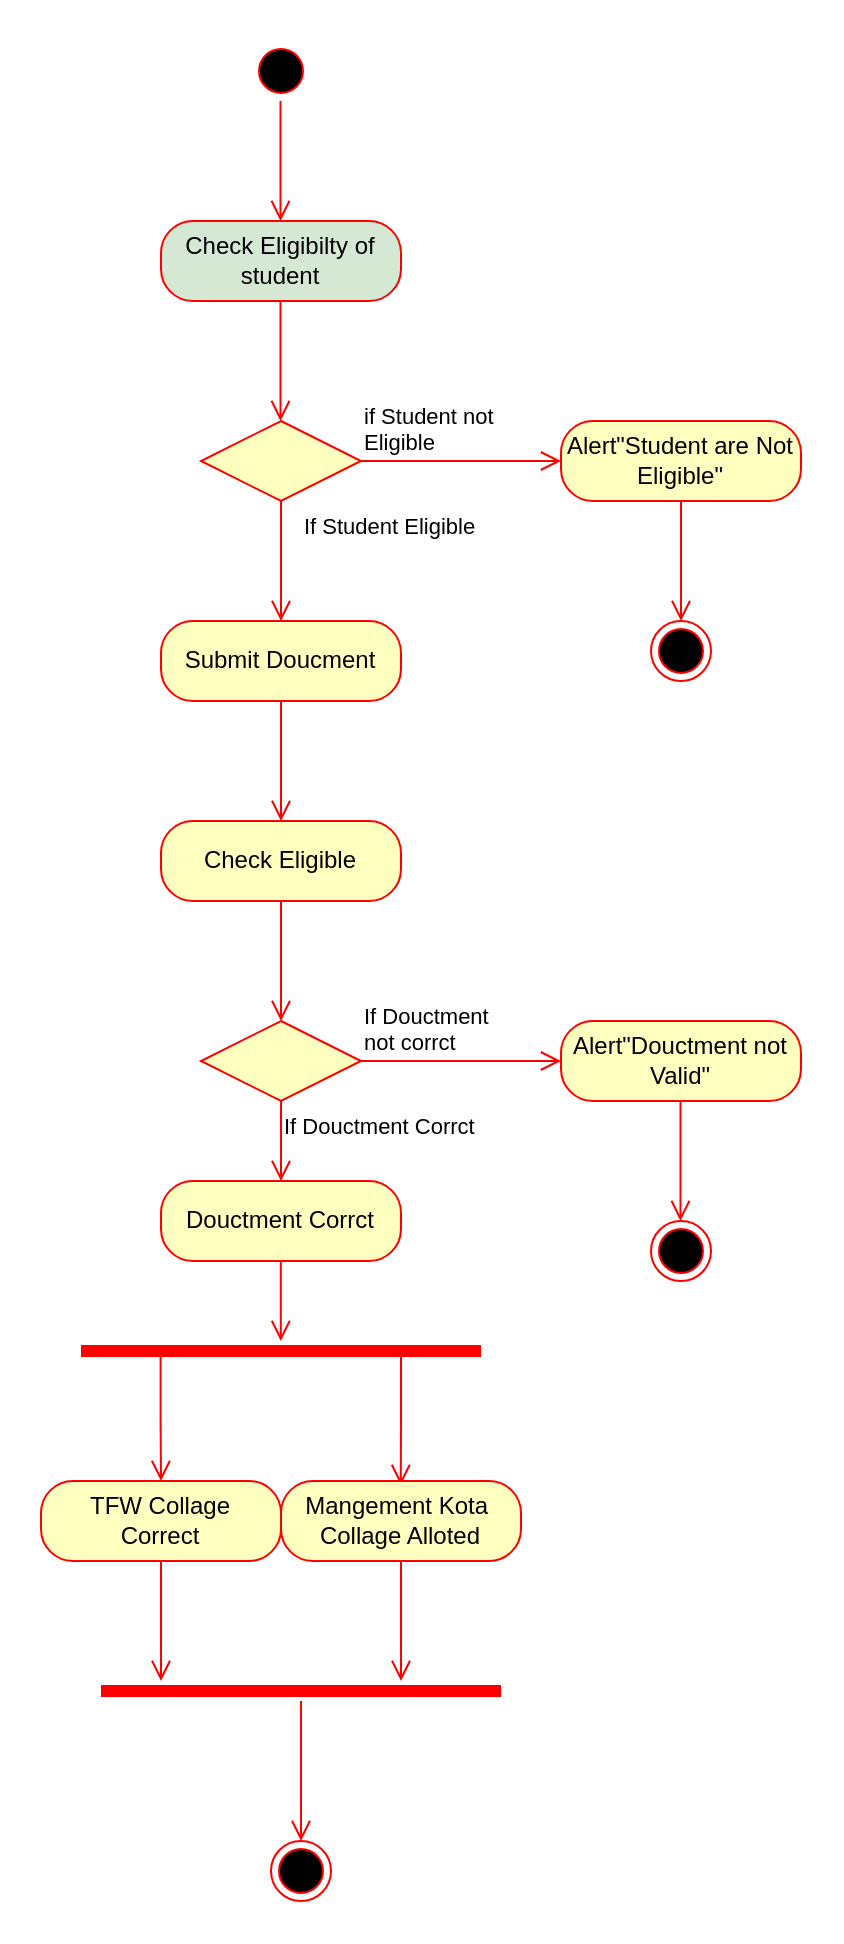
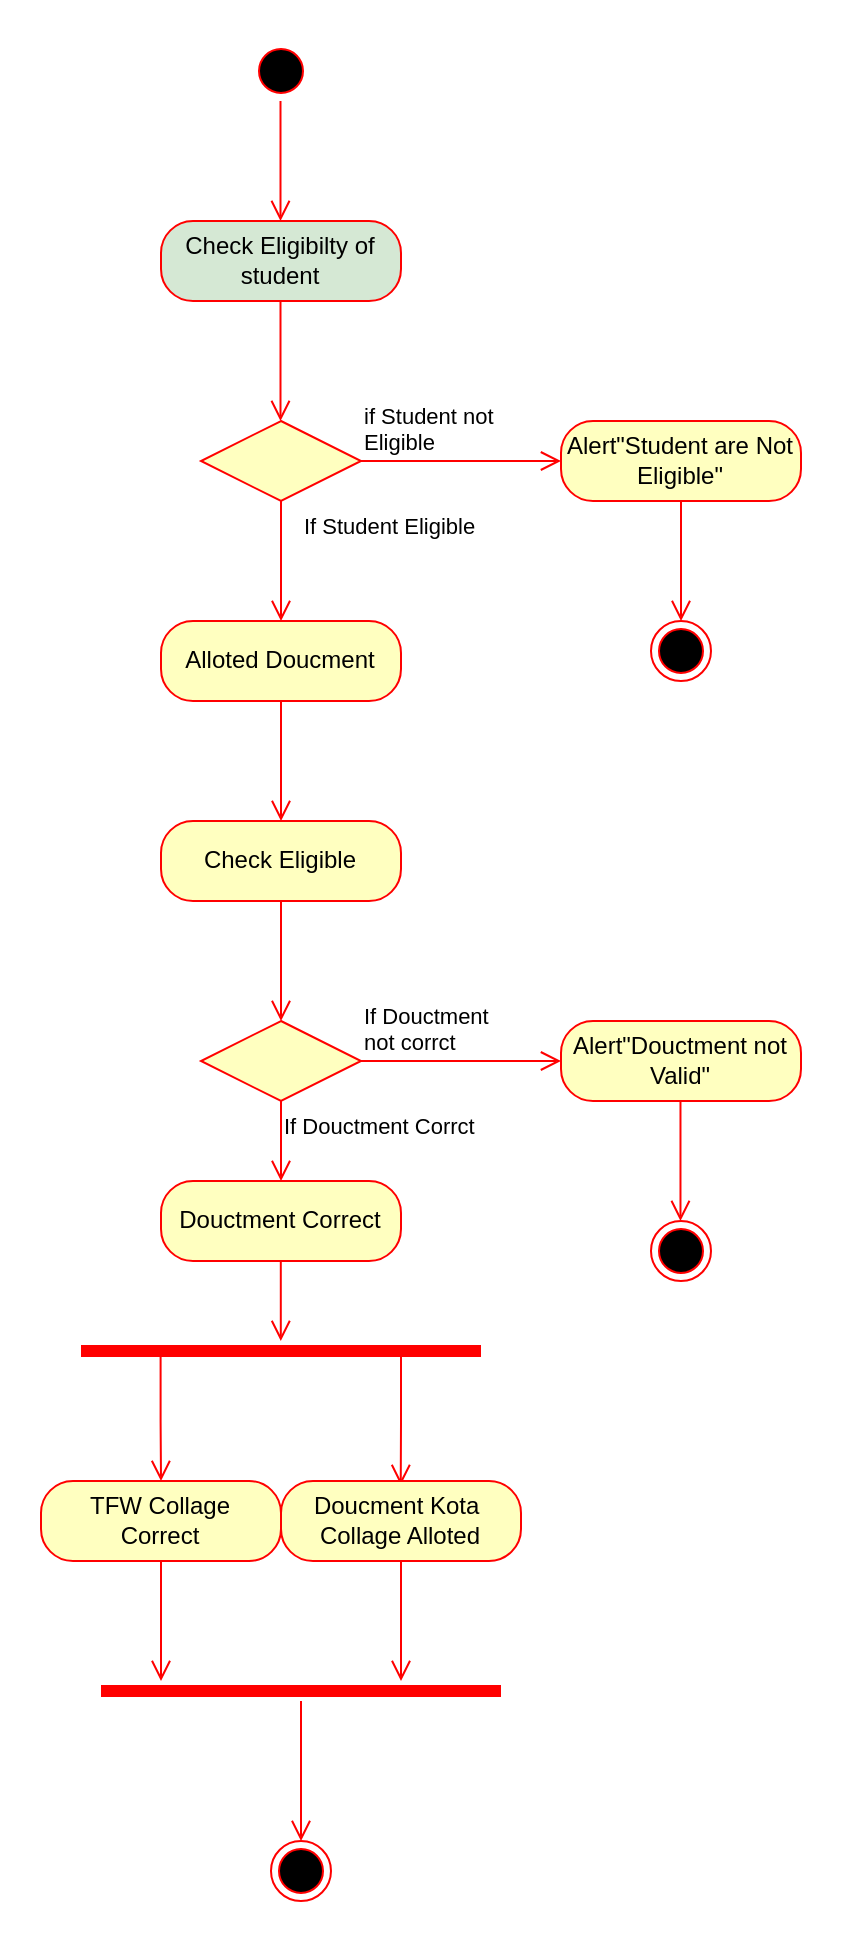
  <mxCell id="0" />
  <mxCell id="1" parent="0" />
  <mxCell id="2" value="" style="ellipse;html=1;shape=startState;fillColor=#000000;strokeColor=#ff0000;" vertex="1" parent="1"><mxGeometry x="125" y="20" width="30" height="30" as="geometry" /></mxCell>
  <mxCell id="3" value="" style="edgeStyle=orthogonalEdgeStyle;html=1;verticalAlign=bottom;endArrow=open;endSize=8;strokeColor=#ff0000;rounded=0;" edge="1" parent="1"><mxGeometry relative="1" as="geometry"><mxPoint x="139.75" y="110" as="targetPoint" /><mxPoint x="139.75" y="50" as="sourcePoint" /></mxGeometry></mxCell>
  <mxCell id="4" value="Check Eligibilty of student" style="rounded=1;whiteSpace=wrap;html=1;arcSize=40;fontColor=#000000;fillColor=#d5e8d4;strokeColor=#ff0000;" vertex="1" parent="1"><mxGeometry x="80" y="110" width="120" height="40" as="geometry" /></mxCell>
  <mxCell id="5" value="" style="edgeStyle=orthogonalEdgeStyle;html=1;verticalAlign=bottom;endArrow=open;endSize=8;strokeColor=#ff0000;rounded=0;" edge="1" parent="1"><mxGeometry relative="1" as="geometry"><mxPoint x="139.75" y="210" as="targetPoint" /><mxPoint x="139.75" y="150" as="sourcePoint" /></mxGeometry></mxCell>
  <mxCell id="6" value="" style="rhombus;whiteSpace=wrap;html=1;fontColor=#000000;fillColor=#ffffc0;strokeColor=#ff0000;" vertex="1" parent="1"><mxGeometry x="100" y="210" width="80" height="40" as="geometry" /></mxCell>
  <mxCell id="7" value="if Student not&lt;br&gt;Eligible" style="edgeStyle=orthogonalEdgeStyle;html=1;align=left;verticalAlign=bottom;endArrow=open;endSize=8;strokeColor=#ff0000;rounded=0;" edge="1" source="6" parent="1"><mxGeometry x="-1" relative="1" as="geometry"><mxPoint x="280" y="230" as="targetPoint" /></mxGeometry></mxCell>
  <mxCell id="8" value="If Student Eligible&lt;br&gt;" style="edgeStyle=orthogonalEdgeStyle;html=1;align=left;verticalAlign=top;endArrow=open;endSize=8;strokeColor=#ff0000;rounded=0;" edge="1" source="6" parent="1"><mxGeometry x="-1" y="10" relative="1" as="geometry"><mxPoint x="140" y="310" as="targetPoint" /><mxPoint as="offset" /></mxGeometry></mxCell>
  <mxCell id="9" value="Alert&quot;Student are Not Eligible&quot;" style="rounded=1;whiteSpace=wrap;html=1;arcSize=40;fontColor=#000000;fillColor=#ffffc0;strokeColor=#ff0000;" vertex="1" parent="1"><mxGeometry x="280" y="210" width="120" height="40" as="geometry" /></mxCell>
  <mxCell id="10" value="" style="edgeStyle=orthogonalEdgeStyle;html=1;verticalAlign=bottom;endArrow=open;endSize=8;strokeColor=#ff0000;rounded=0;" edge="1" source="9" parent="1"><mxGeometry relative="1" as="geometry"><mxPoint x="340" y="310" as="targetPoint" /></mxGeometry></mxCell>
  <mxCell id="11" value="" style="ellipse;html=1;shape=endState;fillColor=#000000;strokeColor=#ff0000;" vertex="1" parent="1"><mxGeometry x="325" y="310" width="30" height="30" as="geometry" /></mxCell>
- <mxCell id="12" value="Submit Doucment" style="rounded=1;whiteSpace=wrap;html=1;arcSize=40;fontColor=#000000;fillColor=#ffffc0;strokeColor=#ff0000;" vertex="1" parent="1"><mxGeometry x="80" y="310" width="120" height="40" as="geometry" /></mxCell>
+ <mxCell id="12" value="Alloted Doucment" style="rounded=1;whiteSpace=wrap;html=1;arcSize=40;fontColor=#000000;fillColor=#ffffc0;strokeColor=#ff0000;" vertex="1" parent="1"><mxGeometry x="80" y="310" width="120" height="40" as="geometry" /></mxCell>
  <mxCell id="13" value="" style="edgeStyle=orthogonalEdgeStyle;html=1;verticalAlign=bottom;endArrow=open;endSize=8;strokeColor=#ff0000;rounded=0;" edge="1" source="12" parent="1"><mxGeometry relative="1" as="geometry"><mxPoint x="140" y="410" as="targetPoint" /></mxGeometry></mxCell>
  <mxCell id="14" value="Check Eligible" style="rounded=1;whiteSpace=wrap;html=1;arcSize=40;fontColor=#000000;fillColor=#ffffc0;strokeColor=#ff0000;" vertex="1" parent="1"><mxGeometry x="80" y="410" width="120" height="40" as="geometry" /></mxCell>
  <mxCell id="15" value="" style="edgeStyle=orthogonalEdgeStyle;html=1;verticalAlign=bottom;endArrow=open;endSize=8;strokeColor=#ff0000;rounded=0;" edge="1" source="14" parent="1"><mxGeometry relative="1" as="geometry"><mxPoint x="140" y="510" as="targetPoint" /></mxGeometry></mxCell>
  <mxCell id="16" value="" style="rhombus;whiteSpace=wrap;html=1;fontColor=#000000;fillColor=#ffffc0;strokeColor=#ff0000;" vertex="1" parent="1"><mxGeometry x="100" y="510" width="80" height="40" as="geometry" /></mxCell>
  <mxCell id="17" value="If Douctment&lt;br&gt;not corrct" style="edgeStyle=orthogonalEdgeStyle;html=1;align=left;verticalAlign=bottom;endArrow=open;endSize=8;strokeColor=#ff0000;rounded=0;" edge="1" source="16" parent="1"><mxGeometry x="-1" relative="1" as="geometry"><mxPoint x="280" y="530" as="targetPoint" /></mxGeometry></mxCell>
  <mxCell id="18" value="If Douctment Corrct" style="edgeStyle=orthogonalEdgeStyle;html=1;align=left;verticalAlign=top;endArrow=open;endSize=8;strokeColor=#ff0000;rounded=0;" edge="1" source="16" parent="1" target="21"><mxGeometry x="-1" relative="1" as="geometry"><mxPoint x="140" y="610" as="targetPoint" /></mxGeometry></mxCell>
  <mxCell id="19" value="Alert&quot;Douctment not Valid&quot;" style="rounded=1;whiteSpace=wrap;html=1;arcSize=40;fontColor=#000000;fillColor=#ffffc0;strokeColor=#ff0000;" vertex="1" parent="1"><mxGeometry x="280" y="510" width="120" height="40" as="geometry" /></mxCell>
  <mxCell id="20" value="" style="edgeStyle=orthogonalEdgeStyle;html=1;verticalAlign=bottom;endArrow=open;endSize=8;strokeColor=#ff0000;rounded=0;" edge="1" parent="1"><mxGeometry relative="1" as="geometry"><mxPoint x="339.74" y="610" as="targetPoint" /><mxPoint x="339.74" y="550" as="sourcePoint" /></mxGeometry></mxCell>
- <mxCell id="21" value="Douctment Corrct" style="rounded=1;whiteSpace=wrap;html=1;arcSize=40;fontColor=#000000;fillColor=#ffffc0;strokeColor=#ff0000;" vertex="1" parent="1"><mxGeometry x="80" y="590" width="120" height="40" as="geometry" /></mxCell>
+ <mxCell id="21" value="Douctment Correct" style="rounded=1;whiteSpace=wrap;html=1;arcSize=40;fontColor=#000000;fillColor=#ffffc0;strokeColor=#ff0000;" vertex="1" parent="1"><mxGeometry x="80" y="590" width="120" height="40" as="geometry" /></mxCell>
  <mxCell id="22" value="" style="edgeStyle=orthogonalEdgeStyle;html=1;align=left;verticalAlign=top;endArrow=open;endSize=8;strokeColor=#ff0000;rounded=0;" edge="1" parent="1"><mxGeometry x="-1" relative="1" as="geometry"><mxPoint x="139.9" y="670" as="targetPoint" /><mxPoint x="139.9" y="630" as="sourcePoint" /></mxGeometry></mxCell>
  <mxCell id="23" value="" style="shape=line;html=1;strokeWidth=6;strokeColor=#ff0000;" vertex="1" parent="1"><mxGeometry x="40" y="670" width="200" height="10" as="geometry" /></mxCell>
  <mxCell id="24" value="" style="edgeStyle=orthogonalEdgeStyle;html=1;verticalAlign=bottom;endArrow=open;endSize=8;strokeColor=#ff0000;rounded=0;exitX=0.199;exitY=0.756;exitDx=0;exitDy=0;exitPerimeter=0;" edge="1" parent="1" source="23"><mxGeometry relative="1" as="geometry"><mxPoint x="80" y="740" as="targetPoint" /><mxPoint x="80" y="680" as="sourcePoint" /></mxGeometry></mxCell>
  <mxCell id="25" value="" style="edgeStyle=orthogonalEdgeStyle;html=1;verticalAlign=bottom;endArrow=open;endSize=8;strokeColor=#ff0000;rounded=0;exitX=0.8;exitY=0.732;exitDx=0;exitDy=0;exitPerimeter=0;" edge="1" parent="1" source="23"><mxGeometry relative="1" as="geometry"><mxPoint x="199.87" y="742" as="targetPoint" /><mxPoint x="199.87" y="680" as="sourcePoint" /></mxGeometry></mxCell>
  <mxCell id="26" value="TFW Collage&lt;br&gt;Correct" style="rounded=1;whiteSpace=wrap;html=1;arcSize=40;fontColor=#000000;fillColor=#ffffc0;strokeColor=#ff0000;" vertex="1" parent="1"><mxGeometry x="20" y="740" width="120" height="40" as="geometry" /></mxCell>
  <mxCell id="27" value="" style="edgeStyle=orthogonalEdgeStyle;html=1;verticalAlign=bottom;endArrow=open;endSize=8;strokeColor=#ff0000;rounded=0;" edge="1" source="26" parent="1"><mxGeometry relative="1" as="geometry"><mxPoint x="80" y="840" as="targetPoint" /></mxGeometry></mxCell>
- <mxCell id="28" value="Mangement Kota&amp;nbsp;&lt;br&gt;Collage Alloted" style="rounded=1;whiteSpace=wrap;html=1;arcSize=40;fontColor=#000000;fillColor=#ffffc0;strokeColor=#ff0000;" vertex="1" parent="1"><mxGeometry x="140" y="740" width="120" height="40" as="geometry" /></mxCell>
+ <mxCell id="28" value="Doucment Kota&amp;nbsp;&lt;br&gt;Collage Alloted" style="rounded=1;whiteSpace=wrap;html=1;arcSize=40;fontColor=#000000;fillColor=#ffffc0;strokeColor=#ff0000;" vertex="1" parent="1"><mxGeometry x="140" y="740" width="120" height="40" as="geometry" /></mxCell>
  <mxCell id="29" value="" style="edgeStyle=orthogonalEdgeStyle;html=1;verticalAlign=bottom;endArrow=open;endSize=8;strokeColor=#ff0000;rounded=0;" edge="1" parent="1" source="28"><mxGeometry relative="1" as="geometry"><mxPoint x="200" y="840" as="targetPoint" /></mxGeometry></mxCell>
  <mxCell id="30" value="" style="shape=line;html=1;strokeWidth=6;strokeColor=#ff0000;" vertex="1" parent="1"><mxGeometry x="50" y="840" width="200" height="10" as="geometry" /></mxCell>
  <mxCell id="31" value="" style="edgeStyle=orthogonalEdgeStyle;html=1;verticalAlign=bottom;endArrow=open;endSize=8;strokeColor=#ff0000;rounded=0;" edge="1" source="30" parent="1"><mxGeometry relative="1" as="geometry"><mxPoint x="150" y="920" as="targetPoint" /></mxGeometry></mxCell>
  <mxCell id="32" value="" style="ellipse;html=1;shape=endState;fillColor=#000000;strokeColor=#ff0000;" vertex="1" parent="1"><mxGeometry x="135" y="920" width="30" height="30" as="geometry" /></mxCell>
  <mxCell id="33" value="" style="ellipse;html=1;shape=endState;fillColor=#000000;strokeColor=#ff0000;" vertex="1" parent="1"><mxGeometry x="325" y="610" width="30" height="30" as="geometry" /></mxCell>
